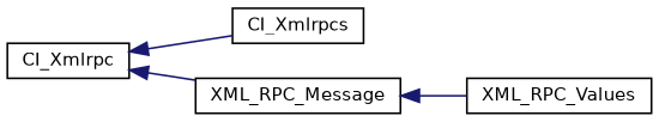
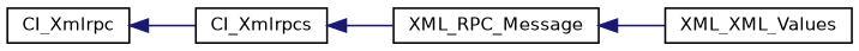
  digraph {
    rankdir=LR
    node [color=black fillcolor=white fontname=Helvetica fontsize=10 shape=record style=filled]
    edge [color=midnightblue dir=back fontname=Helvetica fontsize=10 labelfontname=Helvetica labelfontsize=10 style=solid]
    n1 [height=0.2 label=CI_Xmlrpc width=0.4]
    n2 [height=0.2 label=CI_Xmlrpcs width=0.4]
    n3 [height=0.2 label=XML_RPC_Message width=0.4]
-   n4 [height=0.2 label=XML_RPC_Values width=0.4]
+   n4 [height=0.2 label=XML_XML_Values width=0.4]
    n1 -> n2
-   n1 -> n3
+   n2 -> n3
    n3 -> n4
  }
